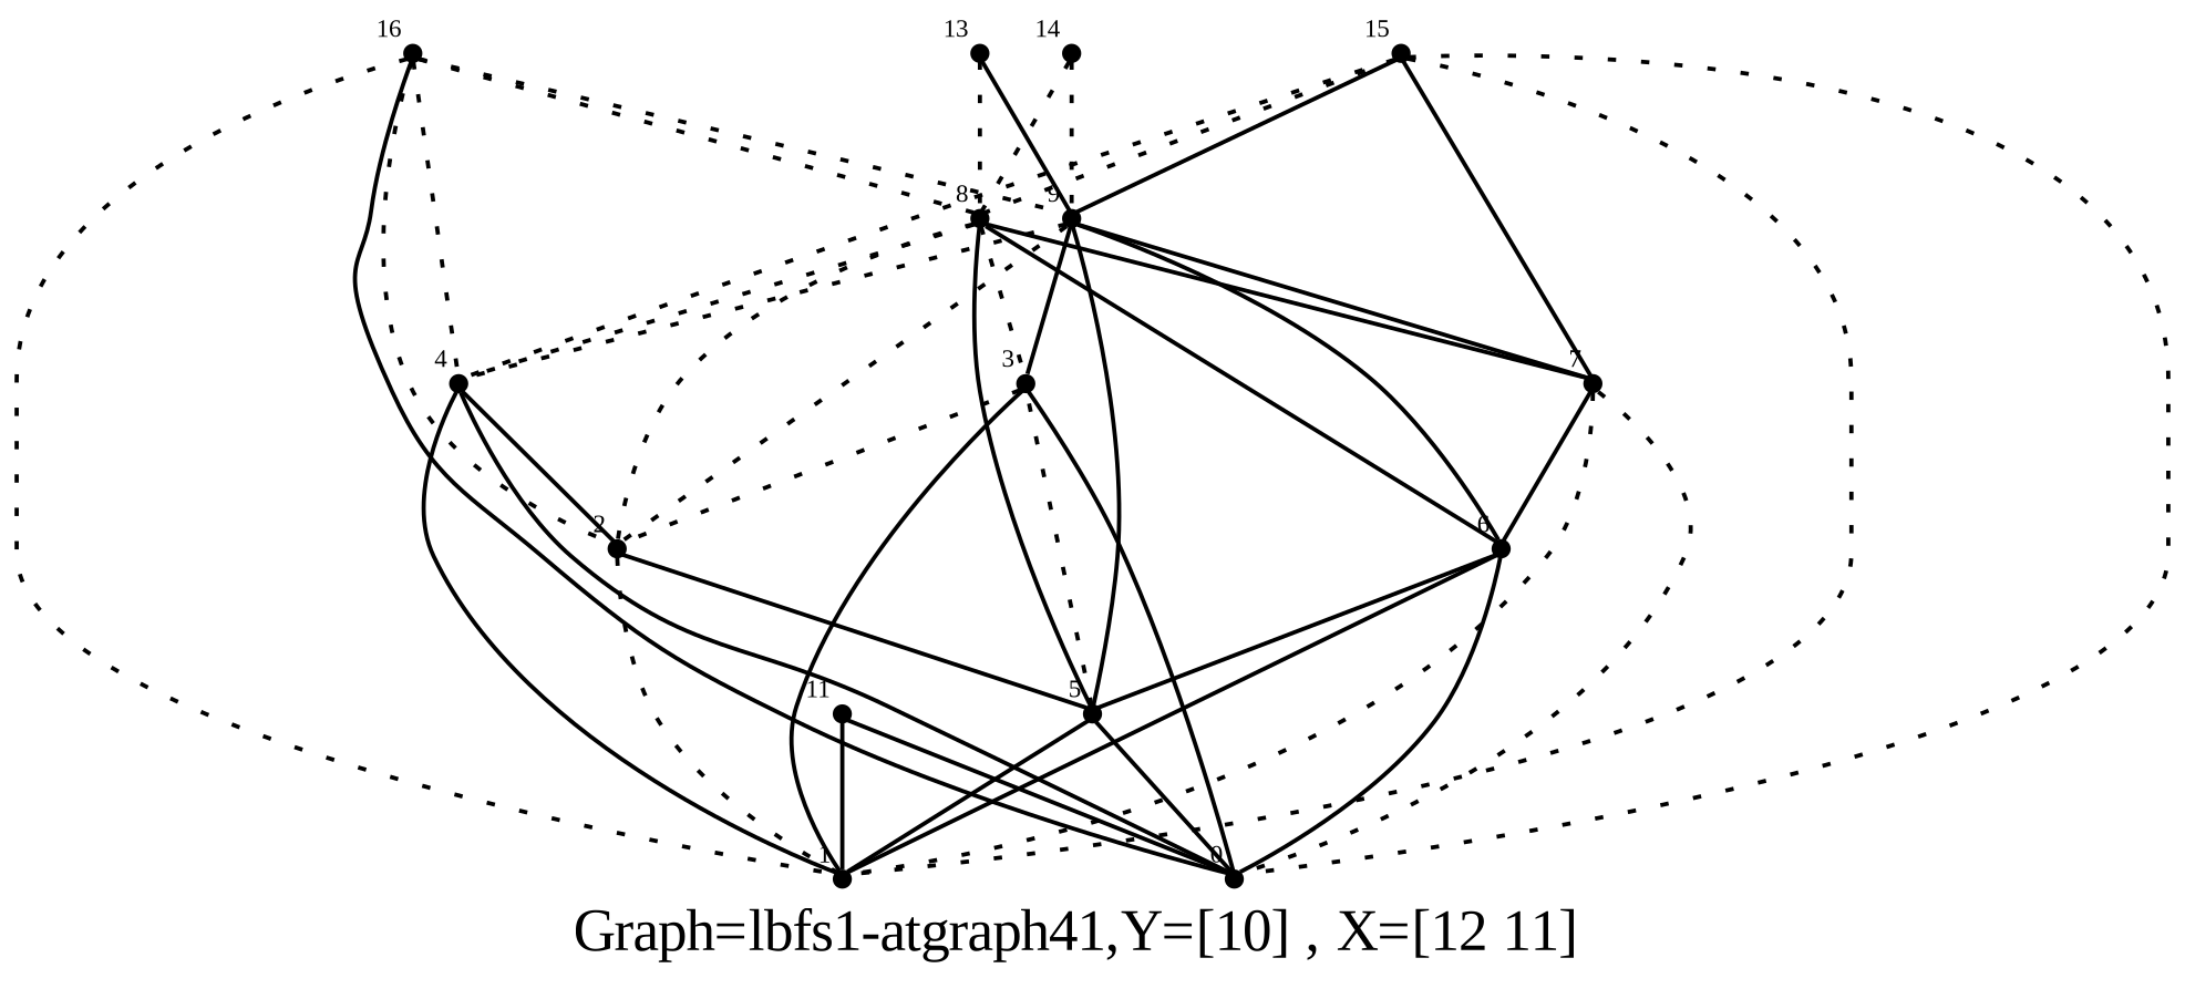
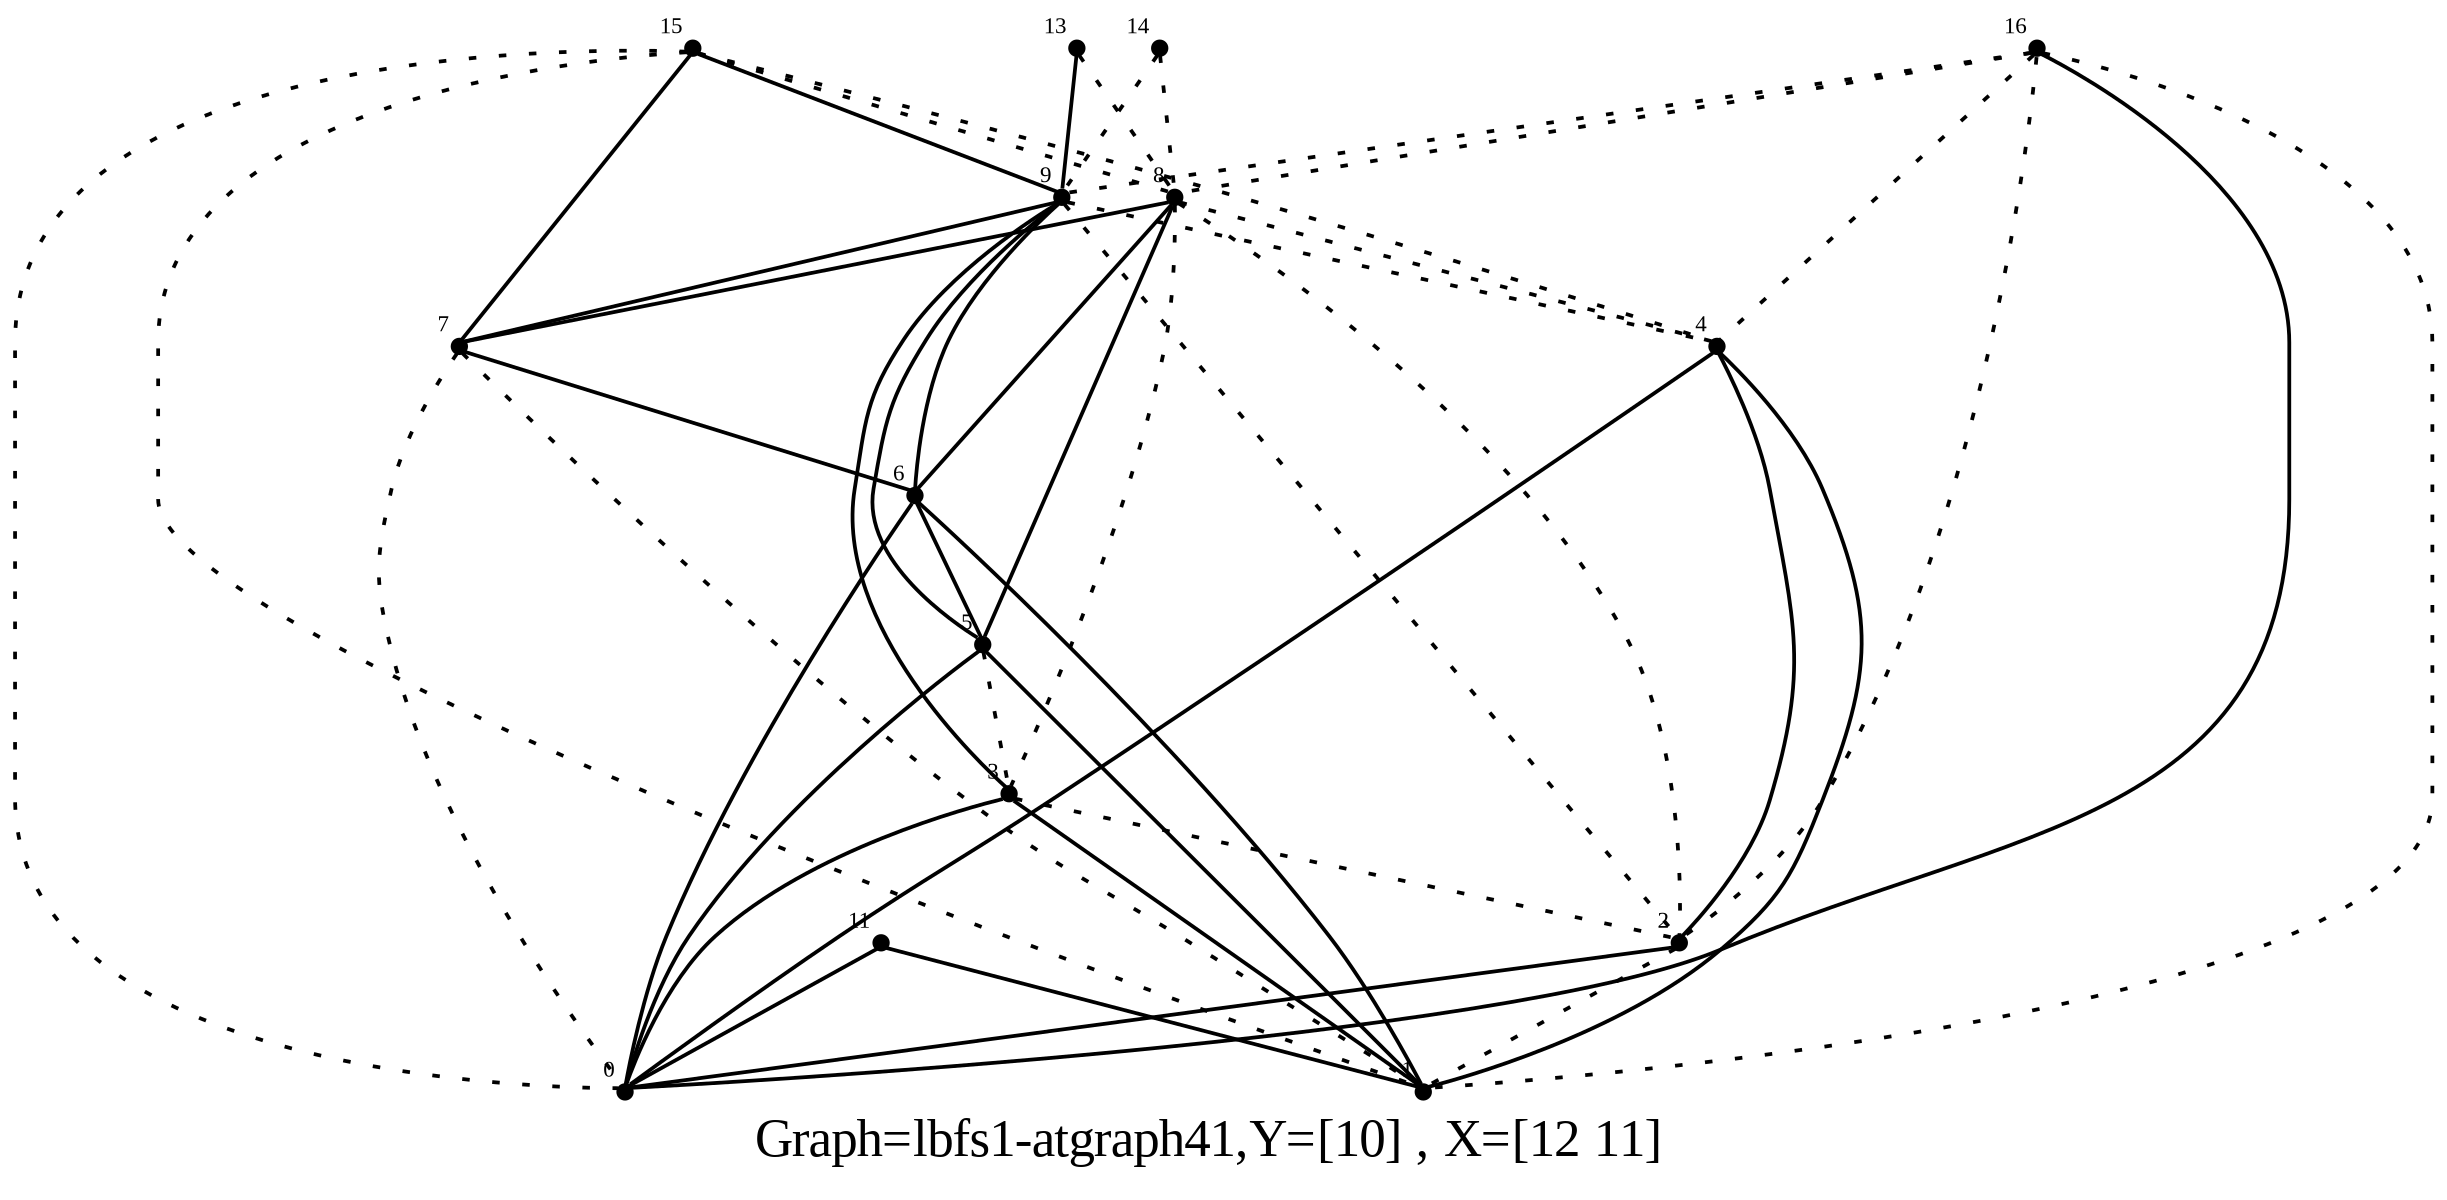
  graph {
    fontname="Liberation Serif"
    label="Graph=lbfs1-atgraph41,Y=[10] , X=[12 11]  "
    labelloc=bottom
    node [fontname="Liberation Serif" fontsize=6 shape=point]
    edge [fontname="Liberation Serif" style=solid]
    0 [xlabel=0]
    1 [xlabel=1]
    2 [xlabel=2]
    3 [xlabel=3]
    4 [xlabel=4]
    5 [xlabel=5]
    6 [xlabel=6]
    7 [xlabel=7]
    8 [xlabel=8]
    9 [xlabel=9]
    11 [xlabel=11]
    13 [xlabel=13]
    14 [xlabel=14]
    15 [xlabel=15]
    16 [xlabel=16]
-   2 -- 5
+   2 -- 0
    2 -- 1 [style=dotted]
    3 -- 0
    3 -- 1
    3 -- 2 [style=dotted]
    4 -- 0
    4 -- 1
    4 -- 2
    5 -- 0
    5 -- 1
    5 -- 3 [style=dotted]
    6 -- 0
    6 -- 1
    6 -- 5
    7 -- 0 [style=dotted]
    7 -- 1 [style=dotted]
    7 -- 6
    8 -- 2 [style=dotted]
    8 -- 3 [style=dotted]
    8 -- 4 [style=dotted]
    8 -- 5
    8 -- 6
    8 -- 7
    9 -- 2 [style=dotted]
    9 -- 3
    9 -- 4 [style=dotted]
    9 -- 5
    9 -- 6
    9 -- 7
    11 -- 0
    11 -- 1
    13 -- 8 [style=dotted]
    13 -- 9
    14 -- 8 [style=dotted]
    14 -- 9 [style=dotted]
    15 -- 0 [style=dotted]
    15 -- 1 [style=dotted]
    15 -- 4 [style=dotted]
    15 -- 7
    15 -- 8 [style=dotted]
    15 -- 9
    16 -- 0
    16 -- 1 [style=dotted]
    16 -- 2 [style=dotted]
    16 -- 4 [style=dotted]
    16 -- 8 [style=dotted]
    16 -- 9 [style=dotted]
  }
